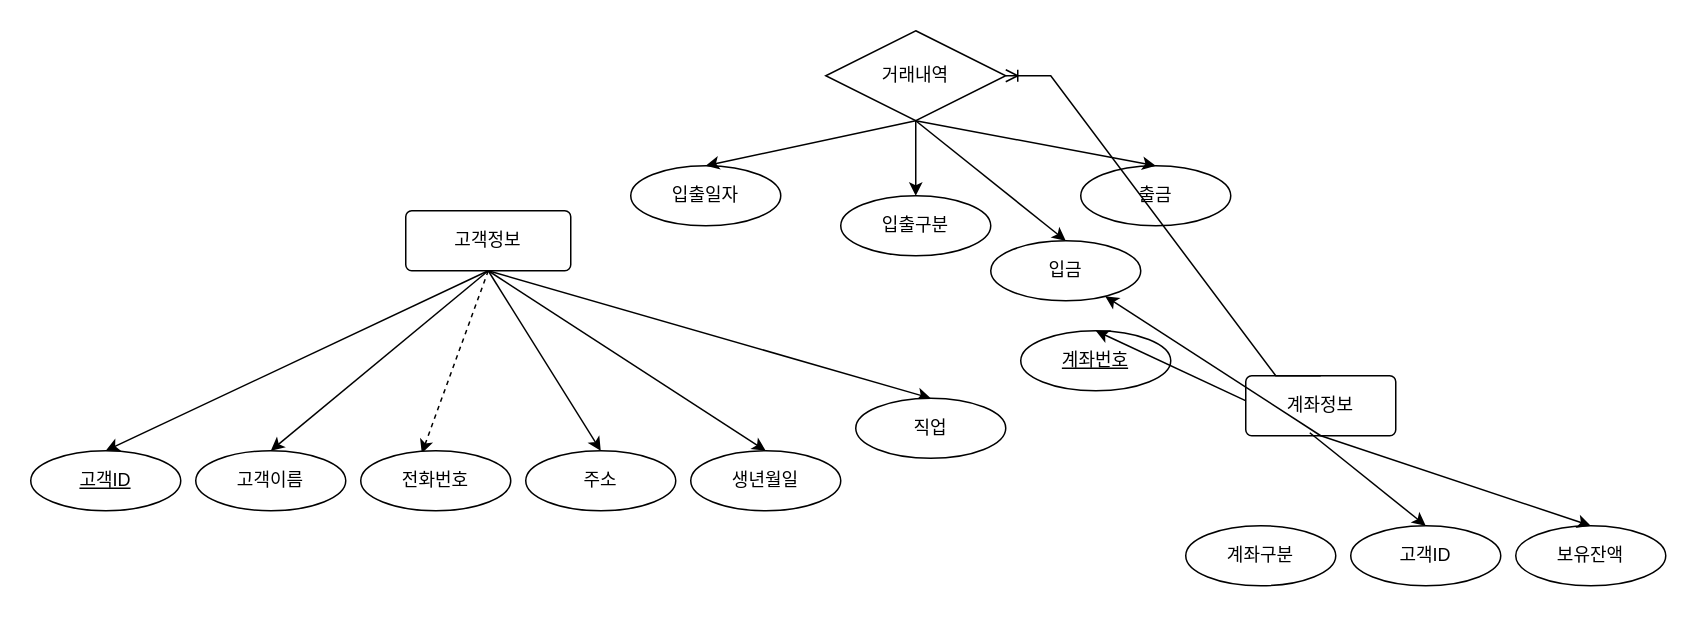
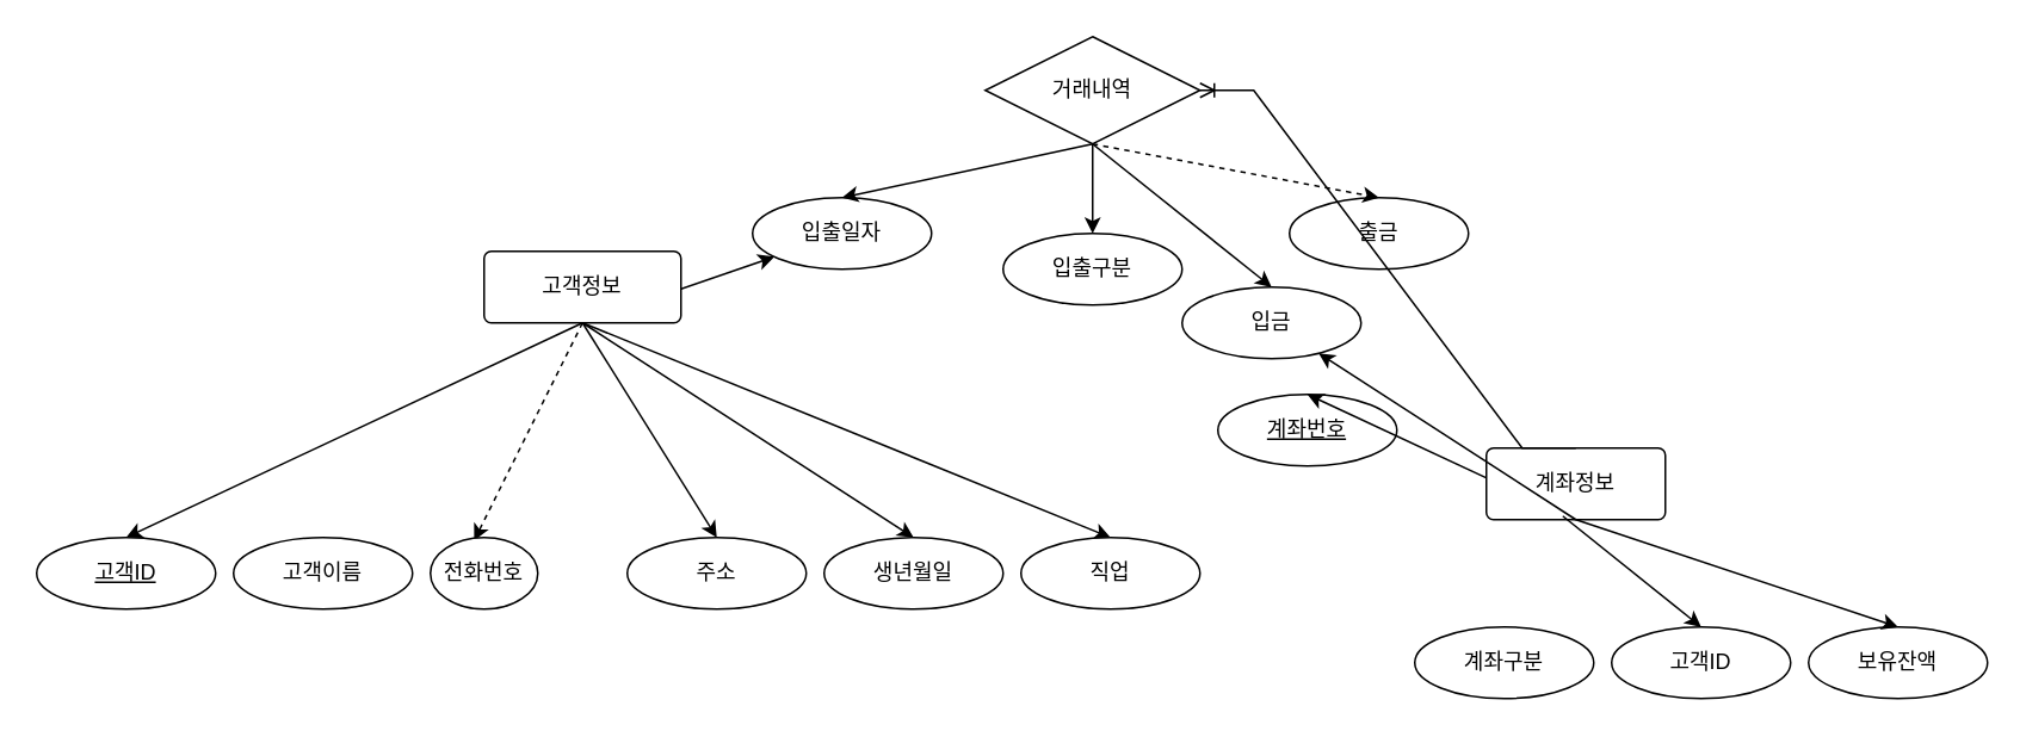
  <mxCell id="0" />
  <mxCell id="1" parent="0" />
  <mxCell id="2" style="rounded=0;orthogonalLoop=1;jettySize=auto;html=1;entryX=0.5;entryY=0;entryDx=0;entryDy=0;exitX=0.5;exitY=1;exitDx=0;exitDy=0;" parent="1" source="8" target="9" edge="1"><mxGeometry relative="1" as="geometry"><mxPoint x="315" y="190" as="sourcePoint" /></mxGeometry></mxCell>
- <mxCell id="3" style="rounded=0;orthogonalLoop=1;jettySize=auto;html=1;entryX=0.5;entryY=0;entryDx=0;entryDy=0;exitX=0.5;exitY=1;exitDx=0;exitDy=0;" parent="1" source="8" target="10" edge="1"><mxGeometry relative="1" as="geometry" /></mxCell>
+ <mxCell id="3" style="rounded=0;orthogonalLoop=1;jettySize=auto;html=1;exitX=0.5;exitY=1;exitDx=0;exitDy=0;" parent="1" source="8" target="16" edge="1"><mxGeometry relative="1" as="geometry" /></mxCell>
  <mxCell id="4" style="rounded=0;orthogonalLoop=1;jettySize=auto;html=1;entryX=0.407;entryY=0.042;entryDx=0;entryDy=0;entryPerimeter=0;exitX=0.5;exitY=1;exitDx=0;exitDy=0;dashed=1;" parent="1" source="8" target="11" edge="1"><mxGeometry relative="1" as="geometry" /></mxCell>
  <mxCell id="5" style="rounded=0;orthogonalLoop=1;jettySize=auto;html=1;exitX=0.5;exitY=1;exitDx=0;exitDy=0;entryX=0.5;entryY=0;entryDx=0;entryDy=0;" parent="1" source="8" target="12" edge="1"><mxGeometry relative="1" as="geometry" /></mxCell>
  <mxCell id="6" style="rounded=0;orthogonalLoop=1;jettySize=auto;html=1;exitX=0.5;exitY=1;exitDx=0;exitDy=0;entryX=0.5;entryY=0;entryDx=0;entryDy=0;" parent="1" source="8" target="13" edge="1"><mxGeometry relative="1" as="geometry" /></mxCell>
  <mxCell id="7" style="rounded=0;orthogonalLoop=1;jettySize=auto;html=1;exitX=0.5;exitY=1;exitDx=0;exitDy=0;entryX=0.5;entryY=0;entryDx=0;entryDy=0;" parent="1" source="8" target="14" edge="1"><mxGeometry relative="1" as="geometry" /></mxCell>
  <mxCell id="8" value="고객정보" style="rounded=1;arcSize=10;whiteSpace=wrap;html=1;align=center;" parent="1" vertex="1"><mxGeometry x="270" y="140" width="110" height="40" as="geometry" /></mxCell>
  <mxCell id="9" value="고객ID" style="ellipse;whiteSpace=wrap;html=1;align=center;fontStyle=4;" parent="1" vertex="1"><mxGeometry x="20" y="300" width="100" height="40" as="geometry" /></mxCell>
  <mxCell id="10" value="고객이름" style="ellipse;whiteSpace=wrap;html=1;align=center;" parent="1" vertex="1"><mxGeometry x="130" y="300" width="100" height="40" as="geometry" /></mxCell>
- <mxCell id="11" value="전화번호" style="ellipse;whiteSpace=wrap;html=1;align=center;" parent="1" vertex="1"><mxGeometry x="240" y="300" width="100" height="40" as="geometry" /></mxCell>
+ <mxCell id="11" value="전화번호" style="ellipse;whiteSpace=wrap;html=1;align=center;" parent="1" vertex="1"><mxGeometry x="240" y="300" width="60" height="40" as="geometry" /></mxCell>
  <mxCell id="12" value="주소" style="ellipse;whiteSpace=wrap;html=1;align=center;" parent="1" vertex="1"><mxGeometry x="350" y="300" width="100" height="40" as="geometry" /></mxCell>
  <mxCell id="13" value="생년월일" style="ellipse;whiteSpace=wrap;html=1;align=center;" parent="1" vertex="1"><mxGeometry x="460" y="300" width="100" height="40" as="geometry" /></mxCell>
- <mxCell id="14" value="직업" style="ellipse;whiteSpace=wrap;html=1;align=center;" parent="1" vertex="1"><mxGeometry x="570" y="265" width="100" height="40" as="geometry" /></mxCell>
+ <mxCell id="14" value="직업" style="ellipse;whiteSpace=wrap;html=1;align=center;" parent="1" vertex="1"><mxGeometry x="570" y="300" width="100" height="40" as="geometry" /></mxCell>
  <mxCell id="15" value="계좌번호" style="ellipse;whiteSpace=wrap;html=1;align=center;fontStyle=4;" parent="1" vertex="1"><mxGeometry x="680" y="220" width="100" height="40" as="geometry" /></mxCell>
  <mxCell id="16" value="입출일자" style="ellipse;whiteSpace=wrap;html=1;align=center;" parent="1" vertex="1"><mxGeometry x="420" y="110" width="100" height="40" as="geometry" /></mxCell>
  <mxCell id="17" value="입출구분" style="ellipse;whiteSpace=wrap;html=1;align=center;" parent="1" vertex="1"><mxGeometry x="560" y="130" width="100" height="40" as="geometry" /></mxCell>
  <mxCell id="18" value="입금" style="ellipse;whiteSpace=wrap;html=1;align=center;" parent="1" vertex="1"><mxGeometry x="660" y="160" width="100" height="40" as="geometry" /></mxCell>
  <mxCell id="19" value="출금" style="ellipse;whiteSpace=wrap;html=1;align=center;" parent="1" vertex="1"><mxGeometry x="720" y="110" width="100" height="40" as="geometry" /></mxCell>
  <mxCell id="20" style="rounded=0;orthogonalLoop=1;jettySize=auto;html=1;entryX=0.5;entryY=0;entryDx=0;entryDy=0;exitX=0.5;exitY=1;exitDx=0;exitDy=0;" parent="1" source="26" target="15" edge="1"><mxGeometry relative="1" as="geometry"><mxPoint x="950" y="220" as="sourcePoint" /><mxPoint x="605" y="40" as="targetPoint" /></mxGeometry></mxCell>
  <mxCell id="21" style="rounded=0;orthogonalLoop=1;jettySize=auto;html=1;entryX=0.5;entryY=0;entryDx=0;entryDy=0;exitX=0.5;exitY=1;exitDx=0;exitDy=0;" parent="1" source="25" target="16" edge="1"><mxGeometry relative="1" as="geometry"><mxPoint x="620" y="140" as="sourcePoint" /><mxPoint x="510" y="280" as="targetPoint" /></mxGeometry></mxCell>
  <mxCell id="22" style="rounded=0;orthogonalLoop=1;jettySize=auto;html=1;entryX=0.5;entryY=0;entryDx=0;entryDy=0;exitX=0.5;exitY=1;exitDx=0;exitDy=0;" parent="1" source="25" target="17" edge="1"><mxGeometry relative="1" as="geometry"><mxPoint x="620" y="140" as="sourcePoint" /><mxPoint x="730" y="280" as="targetPoint" /></mxGeometry></mxCell>
  <mxCell id="23" style="rounded=0;orthogonalLoop=1;jettySize=auto;html=1;entryX=0.5;entryY=0;entryDx=0;entryDy=0;" parent="1" target="18" edge="1"><mxGeometry relative="1" as="geometry"><mxPoint x="610" y="80" as="sourcePoint" /><mxPoint x="840" y="280" as="targetPoint" /></mxGeometry></mxCell>
- <mxCell id="24" style="rounded=0;orthogonalLoop=1;jettySize=auto;html=1;entryX=0.5;entryY=0;entryDx=0;entryDy=0;exitX=0.5;exitY=1;exitDx=0;exitDy=0;" parent="1" source="25" target="19" edge="1"><mxGeometry relative="1" as="geometry"><mxPoint x="610" y="90" as="sourcePoint" /><mxPoint x="950" y="280" as="targetPoint" /></mxGeometry></mxCell>
+ <mxCell id="24" style="rounded=0;orthogonalLoop=1;jettySize=auto;html=1;entryX=0.5;entryY=0;entryDx=0;entryDy=0;exitX=0.5;exitY=1;exitDx=0;exitDy=0;dashed=1;" parent="1" source="25" target="19" edge="1"><mxGeometry relative="1" as="geometry"><mxPoint x="610" y="90" as="sourcePoint" /><mxPoint x="950" y="280" as="targetPoint" /></mxGeometry></mxCell>
  <mxCell id="25" value="거래내역" style="shape=rhombus;perimeter=rhombusPerimeter;whiteSpace=wrap;html=1;align=center;" vertex="1" parent="1"><mxGeometry x="550" y="20" width="120" height="60" as="geometry" /></mxCell>
  <mxCell id="26" value="계좌정보" style="rounded=1;arcSize=10;whiteSpace=wrap;html=1;align=center;" vertex="1" parent="1"><mxGeometry x="830" y="250" width="100" height="40" as="geometry" /></mxCell>
  <mxCell id="27" value="" style="edgeStyle=entityRelationEdgeStyle;fontSize=12;html=1;endArrow=ERoneToMany;rounded=0;exitX=0.5;exitY=0;exitDx=0;exitDy=0;entryX=1;entryY=0.5;entryDx=0;entryDy=0;" edge="1" parent="1" source="26" target="25"><mxGeometry width="100" height="100" relative="1" as="geometry"><mxPoint x="610" y="290" as="sourcePoint" /><mxPoint x="710" y="190" as="targetPoint" /></mxGeometry></mxCell>
  <mxCell id="28" value="계좌구분" style="ellipse;whiteSpace=wrap;html=1;align=center;" vertex="1" parent="1"><mxGeometry x="790" y="350" width="100" height="40" as="geometry" /></mxCell>
  <mxCell id="29" value="고객ID" style="ellipse;whiteSpace=wrap;html=1;align=center;" vertex="1" parent="1"><mxGeometry x="900" y="350" width="100" height="40" as="geometry" /></mxCell>
  <mxCell id="30" value="보유잔액" style="ellipse;whiteSpace=wrap;html=1;align=center;" vertex="1" parent="1"><mxGeometry x="1010" y="350" width="100" height="40" as="geometry" /></mxCell>
  <mxCell id="31" style="rounded=0;orthogonalLoop=1;jettySize=auto;html=1;exitX=0.5;exitY=1;exitDx=0;exitDy=0;" edge="1" parent="1" source="26" target="18"><mxGeometry relative="1" as="geometry"><mxPoint x="890" y="300" as="sourcePoint" /><mxPoint x="770" y="360" as="targetPoint" /></mxGeometry></mxCell>
  <mxCell id="32" style="rounded=0;orthogonalLoop=1;jettySize=auto;html=1;entryX=0.5;entryY=0;entryDx=0;entryDy=0;exitX=0.427;exitY=0.95;exitDx=0;exitDy=0;exitPerimeter=0;" edge="1" parent="1" source="26" target="29"><mxGeometry relative="1" as="geometry"><mxPoint x="880" y="290" as="sourcePoint" /><mxPoint x="890" y="360" as="targetPoint" /></mxGeometry></mxCell>
  <mxCell id="33" style="rounded=0;orthogonalLoop=1;jettySize=auto;html=1;entryX=0.5;entryY=0;entryDx=0;entryDy=0;" edge="1" parent="1" target="30"><mxGeometry relative="1" as="geometry"><mxPoint x="880" y="290" as="sourcePoint" /><mxPoint x="1010" y="360" as="targetPoint" /></mxGeometry></mxCell>
